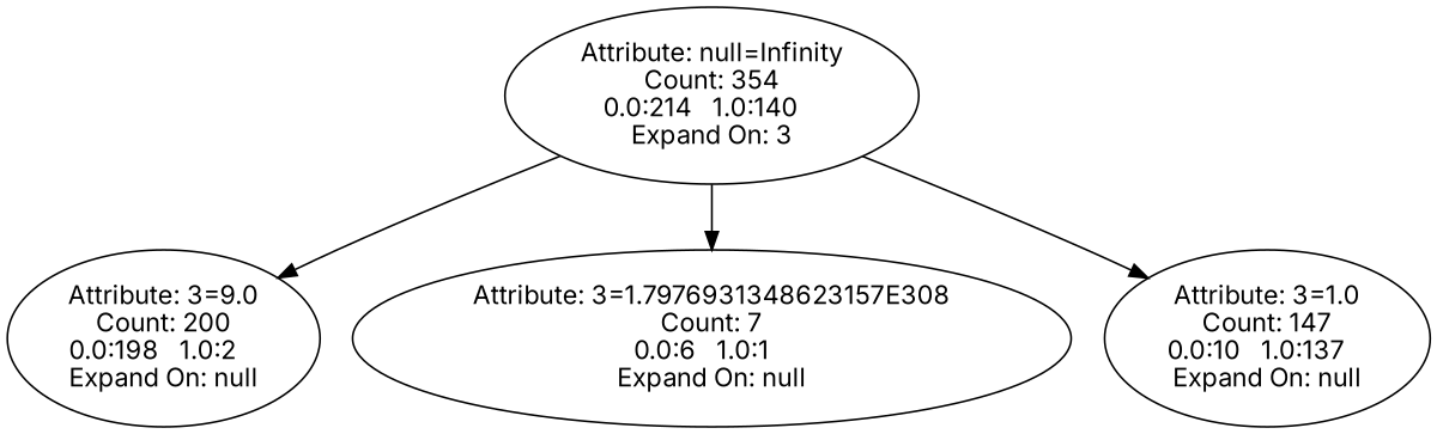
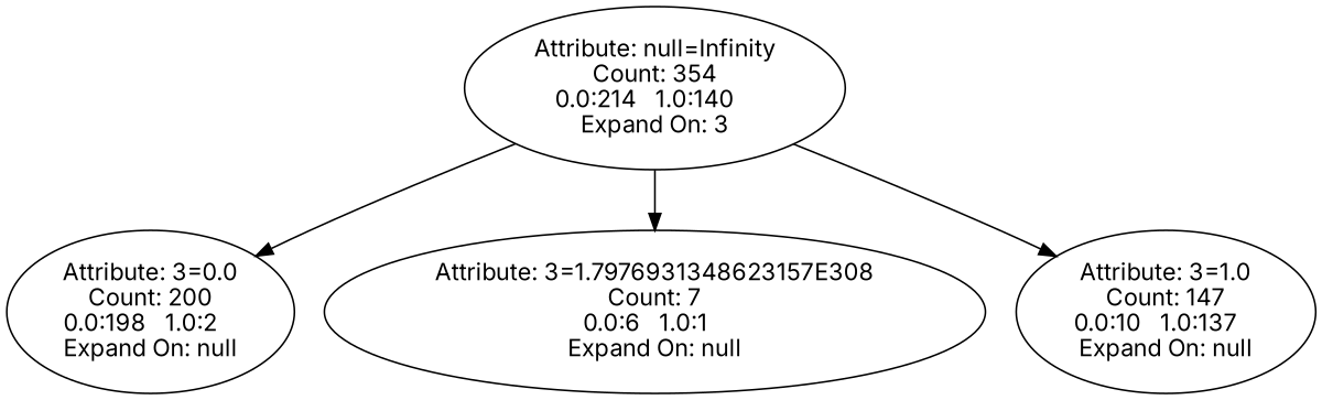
  digraph {
    fontname=Inter
    node [fontname=Inter]
    edge [fontname=Inter]
    n1 [label="Attribute: null=Infinity\nCount: 354\n0.0:214   1.0:140   \nExpand On: 3"]
-   n2 [label="Attribute: 3=9.0\nCount: 200\n0.0:198   1.0:2   \nExpand On: null"]
+   n2 [label="Attribute: 3=0.0\nCount: 200\n0.0:198   1.0:2   \nExpand On: null"]
    n3 [label="Attribute: 3=1.7976931348623157E308\nCount: 7\n0.0:6   1.0:1   \nExpand On: null"]
    n4 [label="Attribute: 3=1.0\nCount: 147\n0.0:10   1.0:137   \nExpand On: null"]
    n1 -> n2
    n1 -> n3
    n1 -> n4
  }
